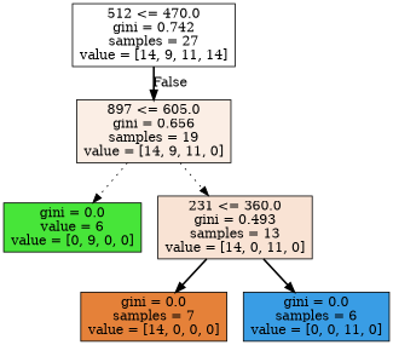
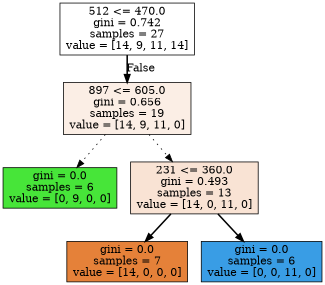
  digraph {
    node [color=black shape=box style=filled]
    edge [style=bold]
    n1 [fillcolor="#e5813900" label="512 <= 470.0\ngini = 0.742\nsamples = 27\nvalue = [14, 9, 11, 14]"]
    n2 [fillcolor="#e5813921" label="897 <= 605.0\ngini = 0.656\nsamples = 19\nvalue = [14, 9, 11, 0]"]
-   n3 [fillcolor="#47e539ff" label="gini = 0.0\nvalue = 6\nvalue = [0, 9, 0, 0]"]
+   n3 [fillcolor="#47e539ff" label="gini = 0.0\nsamples = 6\nvalue = [0, 9, 0, 0]"]
    n4 [fillcolor="#e5813937" label="231 <= 360.0\ngini = 0.493\nsamples = 13\nvalue = [14, 0, 11, 0]"]
    n5 [fillcolor="#e58139ff" label="gini = 0.0\nsamples = 7\nvalue = [14, 0, 0, 0]"]
    n6 [fillcolor="#399de5ff" label="gini = 0.0\nsamples = 6\nvalue = [0, 0, 11, 0]"]
    n1 -> n2 [headlabel=False labelangle=-45 labeldistance=2.5]
    n2 -> n3 [style=dotted]
    n2 -> n4 [style=dotted]
    n4 -> n5
    n4 -> n6
  }
